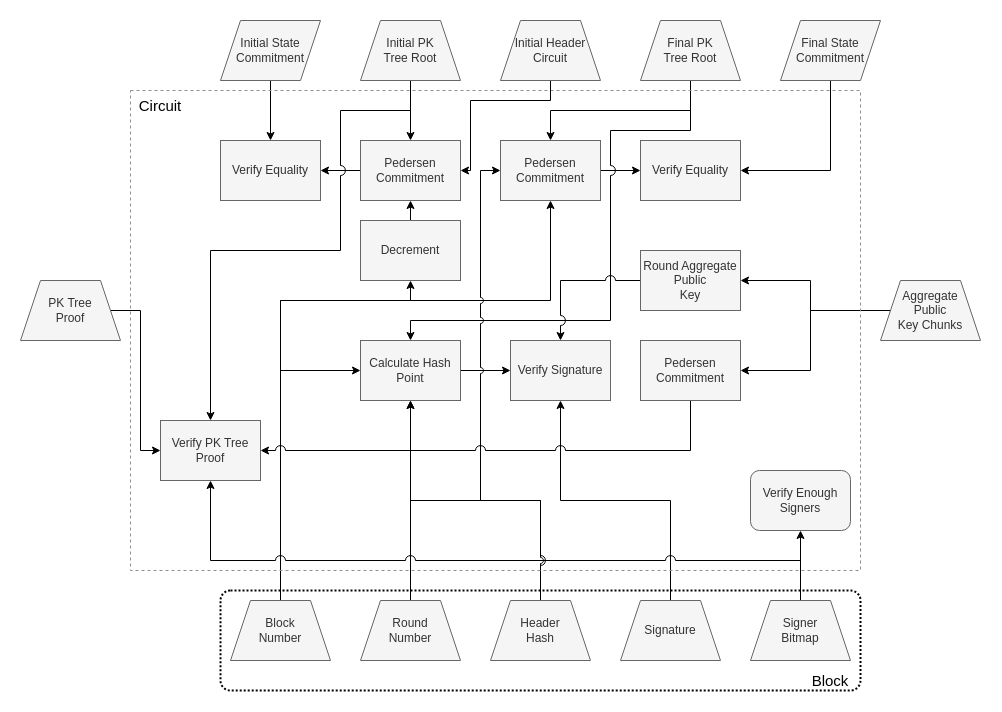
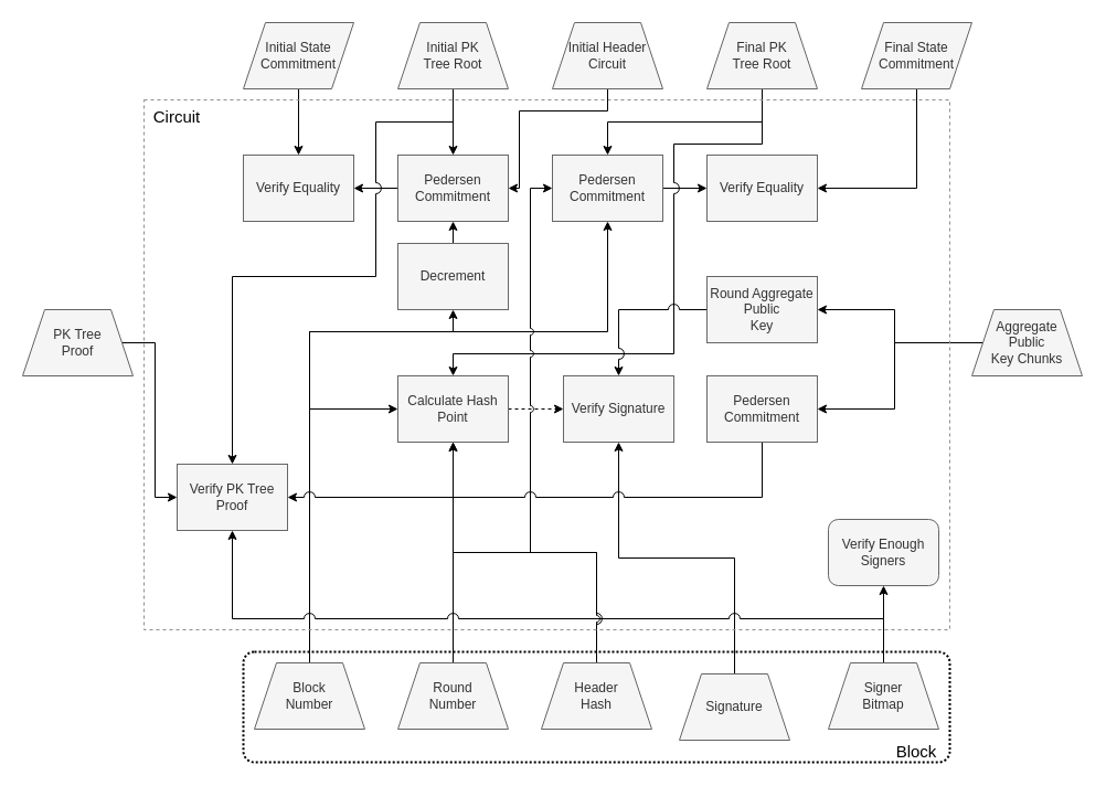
  <mxCell id="0" />
  <mxCell id="1" parent="0" />
  <mxCell id="2" style="edgeStyle=orthogonalEdgeStyle;rounded=0;orthogonalLoop=1;jettySize=auto;html=1;exitX=0;exitY=0.5;exitDx=0;exitDy=0;entryX=1;entryY=0.5;entryDx=0;entryDy=0;" parent="1" source="3" target="6" edge="1"><mxGeometry relative="1" as="geometry" /></mxCell>
  <mxCell id="3" value="Pedersen Commitment" style="whiteSpace=wrap;html=1;fillColor=#f5f5f5;strokeColor=#666666;fontColor=#333333;" parent="1" vertex="1"><mxGeometry x="360" y="140" width="100" height="60" as="geometry" /></mxCell>
  <mxCell id="4" style="edgeStyle=orthogonalEdgeStyle;rounded=0;orthogonalLoop=1;jettySize=auto;html=1;exitX=1;exitY=0.5;exitDx=0;exitDy=0;entryX=0;entryY=0.5;entryDx=0;entryDy=0;" parent="1" source="5" target="7" edge="1"><mxGeometry relative="1" as="geometry" /></mxCell>
  <mxCell id="5" value="Pedersen Commitment" style="whiteSpace=wrap;html=1;fillColor=#f5f5f5;strokeColor=#666666;fontColor=#333333;" parent="1" vertex="1"><mxGeometry x="500" y="140" width="100" height="60" as="geometry" /></mxCell>
  <mxCell id="6" value="&lt;div&gt;Verify Equality&lt;/div&gt;" style="whiteSpace=wrap;html=1;fillColor=#f5f5f5;strokeColor=#666666;fontColor=#333333;" parent="1" vertex="1"><mxGeometry x="220" y="140" width="100" height="60" as="geometry" /></mxCell>
  <mxCell id="7" value="&lt;div&gt;Verify Equality&lt;/div&gt;" style="whiteSpace=wrap;html=1;fillColor=#f5f5f5;strokeColor=#666666;fontColor=#333333;" parent="1" vertex="1"><mxGeometry x="640" y="140" width="100" height="60" as="geometry" /></mxCell>
  <mxCell id="8" style="edgeStyle=orthogonalEdgeStyle;rounded=0;orthogonalLoop=1;jettySize=auto;html=1;exitX=0.5;exitY=1;exitDx=0;exitDy=0;entryX=0.5;entryY=0;entryDx=0;entryDy=0;" parent="1" source="9" target="6" edge="1"><mxGeometry relative="1" as="geometry" /></mxCell>
  <mxCell id="9" value="&lt;font style=&quot;font-size: 12px&quot;&gt;Initial State Commitment&lt;/font&gt;" style="shape=parallelogram;perimeter=parallelogramPerimeter;whiteSpace=wrap;html=1;fixedSize=1;fillColor=#f5f5f5;strokeColor=#666666;fontColor=#333333;" parent="1" vertex="1"><mxGeometry x="220" y="20" width="100" height="60" as="geometry" /></mxCell>
  <mxCell id="10" style="edgeStyle=orthogonalEdgeStyle;rounded=0;orthogonalLoop=1;jettySize=auto;html=1;exitX=0.5;exitY=1;exitDx=0;exitDy=0;entryX=0.5;entryY=0;entryDx=0;entryDy=0;" parent="1" source="12" target="3" edge="1"><mxGeometry relative="1" as="geometry" /></mxCell>
  <mxCell id="11" style="edgeStyle=orthogonalEdgeStyle;rounded=0;jumpStyle=arc;jumpSize=10;orthogonalLoop=1;jettySize=auto;html=1;exitX=0.5;exitY=1;exitDx=0;exitDy=0;entryX=0.5;entryY=0;entryDx=0;entryDy=0;" parent="1" source="12" target="47" edge="1"><mxGeometry relative="1" as="geometry"><Array as="points"><mxPoint x="410" y="110" /><mxPoint x="340" y="110" /><mxPoint x="340" y="250" /><mxPoint x="210" y="250" /></Array></mxGeometry></mxCell>
  <mxCell id="12" value="&lt;div&gt;Initial PK&lt;/div&gt;&lt;div&gt;Tree Root&lt;/div&gt;" style="shape=trapezoid;perimeter=trapezoidPerimeter;whiteSpace=wrap;html=1;fixedSize=1;fillColor=#f5f5f5;strokeColor=#666666;fontColor=#333333;" parent="1" vertex="1"><mxGeometry x="360" y="20" width="100" height="60" as="geometry" /></mxCell>
  <mxCell id="13" style="edgeStyle=orthogonalEdgeStyle;rounded=0;orthogonalLoop=1;jettySize=auto;html=1;exitX=0.5;exitY=1;exitDx=0;exitDy=0;entryX=1;entryY=0.5;entryDx=0;entryDy=0;" edge="1" parent="1" source="14" target="7"><mxGeometry relative="1" as="geometry" /></mxCell>
  <mxCell id="14" value="&lt;div&gt;&lt;font style=&quot;font-size: 12px&quot;&gt;Final State Commitment&lt;/font&gt;&lt;/div&gt;" style="shape=parallelogram;perimeter=parallelogramPerimeter;whiteSpace=wrap;html=1;fixedSize=1;fillColor=#f5f5f5;strokeColor=#666666;fontColor=#333333;" parent="1" vertex="1"><mxGeometry x="780" y="20" width="100" height="60" as="geometry" /></mxCell>
  <mxCell id="15" style="edgeStyle=orthogonalEdgeStyle;rounded=0;orthogonalLoop=1;jettySize=auto;html=1;exitX=0.5;exitY=1;exitDx=0;exitDy=0;entryX=0.5;entryY=0;entryDx=0;entryDy=0;" parent="1" source="17" target="5" edge="1"><mxGeometry relative="1" as="geometry" /></mxCell>
  <mxCell id="16" style="edgeStyle=orthogonalEdgeStyle;rounded=0;jumpStyle=arc;jumpSize=10;orthogonalLoop=1;jettySize=auto;html=1;exitX=0.5;exitY=1;exitDx=0;exitDy=0;entryX=0.5;entryY=0;entryDx=0;entryDy=0;" parent="1" source="17" target="37" edge="1"><mxGeometry relative="1" as="geometry"><Array as="points"><mxPoint x="690" y="130" /><mxPoint x="610" y="130" /><mxPoint x="610" y="320" /><mxPoint x="410" y="320" /></Array></mxGeometry></mxCell>
  <mxCell id="17" value="&lt;div&gt;Final PK&lt;/div&gt;&lt;div&gt;Tree Root&lt;/div&gt;" style="shape=trapezoid;perimeter=trapezoidPerimeter;whiteSpace=wrap;html=1;fixedSize=1;fillColor=#f5f5f5;strokeColor=#666666;fontColor=#333333;" parent="1" vertex="1"><mxGeometry x="640" y="20" width="100" height="60" as="geometry" /></mxCell>
  <mxCell id="18" style="edgeStyle=orthogonalEdgeStyle;rounded=0;jumpStyle=arc;jumpSize=10;orthogonalLoop=1;jettySize=auto;html=1;exitX=0.5;exitY=0;exitDx=0;exitDy=0;entryX=0.5;entryY=1;entryDx=0;entryDy=0;" parent="1" source="21" target="35" edge="1"><mxGeometry relative="1" as="geometry"><Array as="points"><mxPoint x="280" y="300" /><mxPoint x="410" y="300" /></Array></mxGeometry></mxCell>
  <mxCell id="19" style="edgeStyle=orthogonalEdgeStyle;rounded=0;jumpStyle=arc;jumpSize=10;orthogonalLoop=1;jettySize=auto;html=1;exitX=0.5;exitY=0;exitDx=0;exitDy=0;entryX=0.5;entryY=1;entryDx=0;entryDy=0;" parent="1" source="21" target="5" edge="1"><mxGeometry relative="1" as="geometry"><Array as="points"><mxPoint x="280" y="300" /><mxPoint x="550" y="300" /></Array></mxGeometry></mxCell>
  <mxCell id="20" style="edgeStyle=orthogonalEdgeStyle;rounded=0;jumpStyle=arc;jumpSize=10;orthogonalLoop=1;jettySize=auto;html=1;exitX=0.5;exitY=0;exitDx=0;exitDy=0;entryX=0;entryY=0.5;entryDx=0;entryDy=0;" parent="1" source="21" target="37" edge="1"><mxGeometry relative="1" as="geometry" /></mxCell>
  <mxCell id="21" value="&lt;div&gt;Block&lt;/div&gt;&lt;div&gt;Number&lt;br&gt;&lt;/div&gt;" style="shape=trapezoid;perimeter=trapezoidPerimeter;whiteSpace=wrap;html=1;fixedSize=1;fillColor=#f5f5f5;strokeColor=#666666;fontColor=#333333;" parent="1" vertex="1"><mxGeometry x="230" y="600" width="100" height="60" as="geometry" /></mxCell>
  <mxCell id="22" style="edgeStyle=orthogonalEdgeStyle;rounded=0;jumpStyle=arc;jumpSize=10;orthogonalLoop=1;jettySize=auto;html=1;exitX=0.5;exitY=0;exitDx=0;exitDy=0;entryX=0.5;entryY=1;entryDx=0;entryDy=0;" parent="1" source="23" target="37" edge="1"><mxGeometry relative="1" as="geometry" /></mxCell>
  <mxCell id="23" value="&lt;div&gt;Round&lt;/div&gt;&lt;div&gt;Number&lt;br&gt;&lt;/div&gt;" style="shape=trapezoid;perimeter=trapezoidPerimeter;whiteSpace=wrap;html=1;fixedSize=1;fillColor=#f5f5f5;strokeColor=#666666;fontColor=#333333;" parent="1" vertex="1"><mxGeometry x="360" y="600" width="100" height="60" as="geometry" /></mxCell>
  <mxCell id="24" style="edgeStyle=orthogonalEdgeStyle;rounded=0;jumpStyle=arc;jumpSize=10;orthogonalLoop=1;jettySize=auto;html=1;exitX=0.5;exitY=0;exitDx=0;exitDy=0;entryX=0.5;entryY=1;entryDx=0;entryDy=0;" parent="1" source="25" target="38" edge="1"><mxGeometry relative="1" as="geometry" /></mxCell>
- <mxCell id="25" value="Signature" style="shape=trapezoid;perimeter=trapezoidPerimeter;whiteSpace=wrap;html=1;fixedSize=1;fillColor=#f5f5f5;strokeColor=#666666;fontColor=#333333;" parent="1" vertex="1"><mxGeometry x="620" y="600" width="100" height="60" as="geometry" /></mxCell>
+ <mxCell id="25" value="Signature" style="shape=trapezoid;perimeter=trapezoidPerimeter;whiteSpace=wrap;html=1;fixedSize=1;fillColor=#f5f5f5;strokeColor=#666666;fontColor=#333333;" parent="1" vertex="1"><mxGeometry x="615" y="610" width="100" height="60" as="geometry" /></mxCell>
  <mxCell id="26" style="edgeStyle=orthogonalEdgeStyle;rounded=0;jumpStyle=arc;jumpSize=10;orthogonalLoop=1;jettySize=auto;html=1;exitX=0.5;exitY=0;exitDx=0;exitDy=0;entryX=0.5;entryY=1;entryDx=0;entryDy=0;" parent="1" source="28" target="39" edge="1"><mxGeometry relative="1" as="geometry" /></mxCell>
  <mxCell id="27" style="edgeStyle=orthogonalEdgeStyle;rounded=0;jumpStyle=arc;jumpSize=10;orthogonalLoop=1;jettySize=auto;html=1;exitX=0.5;exitY=0;exitDx=0;exitDy=0;entryX=0.5;entryY=1;entryDx=0;entryDy=0;" parent="1" source="28" target="47" edge="1"><mxGeometry relative="1" as="geometry"><Array as="points"><mxPoint x="800" y="560" /><mxPoint x="210" y="560" /></Array></mxGeometry></mxCell>
  <mxCell id="28" value="&lt;div&gt;Signer&lt;/div&gt;&lt;div&gt;Bitmap&lt;br&gt;&lt;/div&gt;" style="shape=trapezoid;perimeter=trapezoidPerimeter;whiteSpace=wrap;html=1;fixedSize=1;fillColor=#f5f5f5;strokeColor=#666666;fontColor=#333333;" parent="1" vertex="1"><mxGeometry x="750" y="600" width="100" height="60" as="geometry" /></mxCell>
  <mxCell id="29" style="edgeStyle=orthogonalEdgeStyle;rounded=0;jumpStyle=arc;jumpSize=10;orthogonalLoop=1;jettySize=auto;html=1;exitX=0;exitY=0.5;exitDx=0;exitDy=0;entryX=1;entryY=0.5;entryDx=0;entryDy=0;" parent="1" source="31" target="44" edge="1"><mxGeometry relative="1" as="geometry" /></mxCell>
  <mxCell id="30" style="edgeStyle=orthogonalEdgeStyle;rounded=0;jumpStyle=arc;jumpSize=10;orthogonalLoop=1;jettySize=auto;html=1;exitX=0;exitY=0.5;exitDx=0;exitDy=0;entryX=1;entryY=0.5;entryDx=0;entryDy=0;" parent="1" source="31" target="46" edge="1"><mxGeometry relative="1" as="geometry" /></mxCell>
  <mxCell id="31" value="&lt;div&gt;Aggregate&lt;/div&gt;&lt;div&gt;Public&lt;/div&gt;&lt;div&gt;Key Chunks&lt;br&gt;&lt;/div&gt;" style="shape=trapezoid;perimeter=trapezoidPerimeter;whiteSpace=wrap;html=1;fixedSize=1;fillColor=#f5f5f5;strokeColor=#666666;fontColor=#333333;" parent="1" vertex="1"><mxGeometry x="880" y="280" width="100" height="60" as="geometry" /></mxCell>
  <mxCell id="32" style="edgeStyle=orthogonalEdgeStyle;rounded=0;jumpStyle=arc;jumpSize=10;orthogonalLoop=1;jettySize=auto;html=1;exitX=1;exitY=0.5;exitDx=0;exitDy=0;entryX=0;entryY=0.5;entryDx=0;entryDy=0;" parent="1" source="33" target="47" edge="1"><mxGeometry relative="1" as="geometry" /></mxCell>
  <mxCell id="33" value="&lt;div&gt;PK Tree&lt;/div&gt;&lt;div&gt;Proof&lt;/div&gt;" style="shape=trapezoid;perimeter=trapezoidPerimeter;whiteSpace=wrap;html=1;fixedSize=1;fillColor=#f5f5f5;strokeColor=#666666;fontColor=#333333;" parent="1" vertex="1"><mxGeometry x="20" y="280" width="100" height="60" as="geometry" /></mxCell>
  <mxCell id="34" style="edgeStyle=orthogonalEdgeStyle;rounded=0;orthogonalLoop=1;jettySize=auto;html=1;exitX=0.5;exitY=0;exitDx=0;exitDy=0;entryX=0.5;entryY=1;entryDx=0;entryDy=0;" parent="1" source="35" target="3" edge="1"><mxGeometry relative="1" as="geometry" /></mxCell>
  <mxCell id="35" value="&lt;div&gt;Decrement&lt;/div&gt;" style="whiteSpace=wrap;html=1;fillColor=#f5f5f5;strokeColor=#666666;fontColor=#333333;" parent="1" vertex="1"><mxGeometry x="360" y="220" width="100" height="60" as="geometry" /></mxCell>
- <mxCell id="36" style="edgeStyle=orthogonalEdgeStyle;rounded=0;jumpStyle=arc;jumpSize=10;orthogonalLoop=1;jettySize=auto;html=1;exitX=1;exitY=0.5;exitDx=0;exitDy=0;entryX=0;entryY=0.5;entryDx=0;entryDy=0;" parent="1" source="37" target="38" edge="1"><mxGeometry relative="1" as="geometry" /></mxCell>
+ <mxCell id="36" style="edgeStyle=orthogonalEdgeStyle;rounded=0;jumpStyle=arc;jumpSize=10;orthogonalLoop=1;jettySize=auto;html=1;exitX=1;exitY=0.5;exitDx=0;exitDy=0;entryX=0;entryY=0.5;entryDx=0;entryDy=0;dashed=1;" parent="1" source="37" target="38" edge="1"><mxGeometry relative="1" as="geometry" /></mxCell>
  <mxCell id="37" value="&lt;div&gt;Calculate Hash Point&lt;/div&gt;" style="whiteSpace=wrap;html=1;fillColor=#f5f5f5;strokeColor=#666666;fontColor=#333333;" parent="1" vertex="1"><mxGeometry x="360" y="340" width="100" height="60" as="geometry" /></mxCell>
  <mxCell id="38" value="&lt;div&gt;Verify Signature&lt;/div&gt;" style="whiteSpace=wrap;html=1;fillColor=#f5f5f5;strokeColor=#666666;fontColor=#333333;" parent="1" vertex="1"><mxGeometry x="510" y="340" width="100" height="60" as="geometry" /></mxCell>
  <mxCell id="39" value="Verify Enough Signers" style="whiteSpace=wrap;html=1;fillColor=#f5f5f5;strokeColor=#666666;fontColor=#333333;rounded=1;" parent="1" vertex="1"><mxGeometry x="750" y="470" width="100" height="60" as="geometry" /></mxCell>
  <mxCell id="40" style="edgeStyle=orthogonalEdgeStyle;rounded=0;jumpStyle=arc;jumpSize=10;orthogonalLoop=1;jettySize=auto;html=1;exitX=0.5;exitY=0;exitDx=0;exitDy=0;entryX=0.5;entryY=1;entryDx=0;entryDy=0;" parent="1" source="42" target="37" edge="1"><mxGeometry relative="1" as="geometry" /></mxCell>
  <mxCell id="41" style="edgeStyle=orthogonalEdgeStyle;rounded=0;orthogonalLoop=1;jettySize=auto;html=1;exitX=0.5;exitY=0;exitDx=0;exitDy=0;entryX=0;entryY=0.5;entryDx=0;entryDy=0;jumpStyle=arc;" edge="1" parent="1" source="42" target="5"><mxGeometry relative="1" as="geometry"><Array as="points"><mxPoint x="540" y="500" /><mxPoint x="480" y="500" /><mxPoint x="480" y="170" /></Array></mxGeometry></mxCell>
  <mxCell id="42" value="&lt;div&gt;Header&lt;/div&gt;&lt;div&gt;Hash&lt;br&gt;&lt;/div&gt;" style="shape=trapezoid;perimeter=trapezoidPerimeter;whiteSpace=wrap;html=1;fixedSize=1;fillColor=#f5f5f5;strokeColor=#666666;fontColor=#333333;" parent="1" vertex="1"><mxGeometry x="490" y="600" width="100" height="60" as="geometry" /></mxCell>
  <mxCell id="43" style="edgeStyle=orthogonalEdgeStyle;rounded=0;jumpStyle=arc;jumpSize=10;orthogonalLoop=1;jettySize=auto;html=1;exitX=0;exitY=0.5;exitDx=0;exitDy=0;entryX=0.5;entryY=0;entryDx=0;entryDy=0;" parent="1" source="44" target="38" edge="1"><mxGeometry relative="1" as="geometry" /></mxCell>
  <mxCell id="44" value="&lt;div&gt;Round Aggregate&lt;/div&gt;&lt;div&gt;Public&lt;/div&gt;&lt;div&gt;Key&lt;br&gt;&lt;/div&gt;" style="whiteSpace=wrap;html=1;fillColor=#f5f5f5;strokeColor=#666666;fontColor=#333333;" parent="1" vertex="1"><mxGeometry x="640" y="250" width="100" height="60" as="geometry" /></mxCell>
  <mxCell id="45" style="edgeStyle=orthogonalEdgeStyle;rounded=0;jumpStyle=arc;jumpSize=10;orthogonalLoop=1;jettySize=auto;html=1;exitX=0.5;exitY=1;exitDx=0;exitDy=0;entryX=1;entryY=0.5;entryDx=0;entryDy=0;" parent="1" source="46" target="47" edge="1"><mxGeometry relative="1" as="geometry" /></mxCell>
  <mxCell id="46" value="Pedersen Commitment" style="whiteSpace=wrap;html=1;fillColor=#f5f5f5;strokeColor=#666666;fontColor=#333333;" parent="1" vertex="1"><mxGeometry x="640" y="340" width="100" height="60" as="geometry" /></mxCell>
  <mxCell id="47" value="Verify PK Tree Proof" style="whiteSpace=wrap;html=1;fillColor=#f5f5f5;strokeColor=#666666;fontColor=#333333;" parent="1" vertex="1"><mxGeometry x="160" y="420" width="100" height="60" as="geometry" /></mxCell>
  <mxCell id="48" value="" style="rounded=1;arcSize=10;dashed=1;fillColor=none;gradientColor=none;dashPattern=1 1;strokeWidth=2;" parent="1" vertex="1"><mxGeometry x="220" y="590" width="640" height="100" as="geometry" /></mxCell>
  <mxCell id="49" value="" style="outlineConnect=0;gradientColor=none;html=1;whiteSpace=wrap;fontSize=12;fontStyle=0;strokeColor=#879196;fillColor=none;verticalAlign=top;align=center;fontColor=#879196;dashed=1;spacingTop=3;" parent="1" vertex="1"><mxGeometry x="130" y="90" width="730" height="480" as="geometry" /></mxCell>
  <mxCell id="50" value="Circuit" style="text;html=1;strokeColor=none;fillColor=none;align=center;verticalAlign=middle;whiteSpace=wrap;rounded=0;fontSize=15;" parent="1" vertex="1"><mxGeometry x="130" y="90" width="60" height="30" as="geometry" /></mxCell>
  <mxCell id="51" value="Block" style="text;html=1;strokeColor=none;fillColor=none;align=center;verticalAlign=middle;whiteSpace=wrap;rounded=0;fontSize=15;" parent="1" vertex="1"><mxGeometry x="810" y="670" width="40" height="20" as="geometry" /></mxCell>
  <mxCell id="52" style="edgeStyle=orthogonalEdgeStyle;rounded=0;jumpStyle=arc;orthogonalLoop=1;jettySize=auto;html=1;exitX=0.5;exitY=1;exitDx=0;exitDy=0;entryX=1;entryY=0.5;entryDx=0;entryDy=0;" edge="1" parent="1" source="53" target="3"><mxGeometry relative="1" as="geometry"><Array as="points"><mxPoint x="550" y="100" /><mxPoint x="470" y="100" /><mxPoint x="470" y="170" /></Array></mxGeometry></mxCell>
  <mxCell id="53" value="Initial Header Circuit" style="shape=trapezoid;perimeter=trapezoidPerimeter;whiteSpace=wrap;html=1;fixedSize=1;fillColor=#f5f5f5;strokeColor=#666666;fontColor=#333333;" vertex="1" parent="1"><mxGeometry x="500" y="20" width="100" height="60" as="geometry" /></mxCell>
